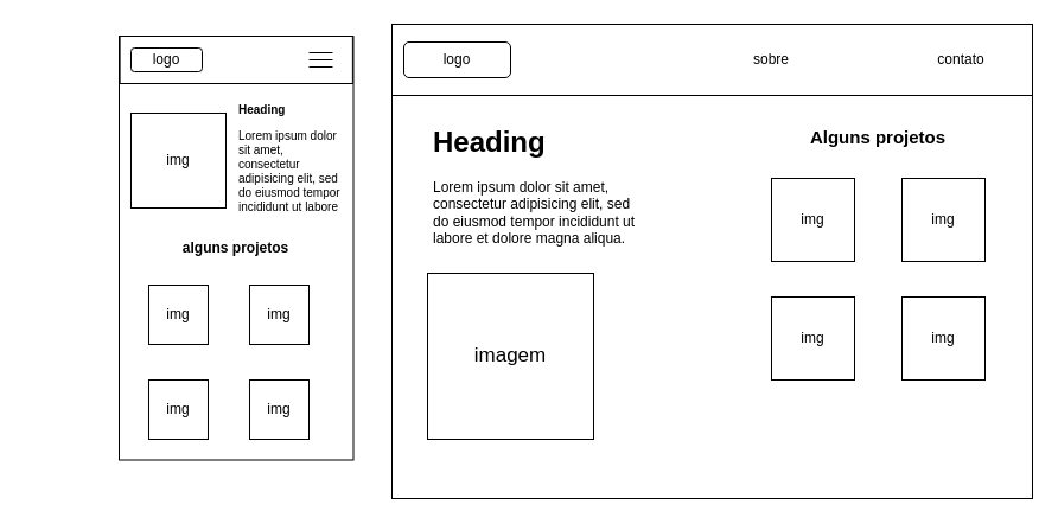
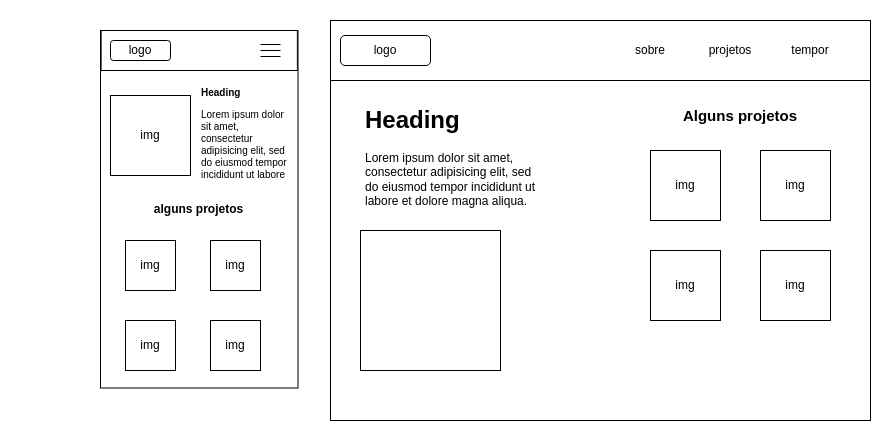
  <mxCell id="0" />
  <mxCell id="1" parent="0" />
  <mxCell id="2" value="" style="rounded=0;whiteSpace=wrap;html=1;" parent="1" vertex="1"><mxGeometry x="330" y="20" width="540" height="400" as="geometry" /></mxCell>
  <mxCell id="3" value="" style="rounded=0;whiteSpace=wrap;html=1;" parent="1" vertex="1"><mxGeometry x="330" y="20" width="540" height="60" as="geometry" /></mxCell>
  <mxCell id="4" value="" style="rounded=1;whiteSpace=wrap;html=1;" parent="1" vertex="1"><mxGeometry x="340" y="35" width="90" height="30" as="geometry" /></mxCell>
  <mxCell id="5" value="logo" style="text;html=1;strokeColor=none;fillColor=none;align=center;verticalAlign=middle;whiteSpace=wrap;rounded=0;" parent="1" vertex="1"><mxGeometry x="355" y="35" width="60" height="30" as="geometry" /></mxCell>
  <mxCell id="6" value="sobre" style="text;html=1;strokeColor=none;fillColor=none;align=center;verticalAlign=middle;whiteSpace=wrap;rounded=0;" parent="1" vertex="1"><mxGeometry x="620" y="35" width="60" height="30" as="geometry" /></mxCell>
- <mxCell id="8" value="contato" style="text;html=1;strokeColor=none;fillColor=none;align=center;verticalAlign=middle;whiteSpace=wrap;rounded=0;" parent="1" vertex="1"><mxGeometry x="780" y="35" width="60" height="30" as="geometry" /></mxCell>
+ <mxCell id="7" value="projetos" style="text;html=1;strokeColor=none;fillColor=none;align=center;verticalAlign=middle;whiteSpace=wrap;rounded=0;" parent="1" vertex="1"><mxGeometry x="700" y="35" width="60" height="30" as="geometry" /></mxCell>
+ <mxCell id="8" value="tempor" style="text;html=1;strokeColor=none;fillColor=none;align=center;verticalAlign=middle;whiteSpace=wrap;rounded=0;" parent="1" vertex="1"><mxGeometry x="780" y="35" width="60" height="30" as="geometry" /></mxCell>
  <mxCell id="9" value="&lt;h1&gt;Heading&lt;/h1&gt;&lt;p&gt;Lorem ipsum dolor sit amet, consectetur adipisicing elit, sed do eiusmod tempor incididunt ut labore et dolore magna aliqua.&lt;/p&gt;" style="text;html=1;strokeColor=none;fillColor=none;spacing=5;spacingTop=-20;whiteSpace=wrap;overflow=hidden;rounded=0;" parent="1" vertex="1"><mxGeometry x="360" y="100" width="190" height="130" as="geometry" /></mxCell>
  <mxCell id="10" style="edgeStyle=orthogonalEdgeStyle;rounded=0;orthogonalLoop=1;jettySize=auto;html=1;exitX=0.5;exitY=1;exitDx=0;exitDy=0;" parent="1" source="9" target="9" edge="1"><mxGeometry relative="1" as="geometry" /></mxCell>
  <mxCell id="11" value="" style="whiteSpace=wrap;html=1;aspect=fixed;" parent="1" vertex="1"><mxGeometry x="360" y="230" width="140" height="140" as="geometry" /></mxCell>
  <mxCell id="12" value="&lt;font style=&quot;font-size: 15px;&quot;&gt;&lt;b&gt;Alguns projetos&lt;/b&gt;&lt;/font&gt;" style="text;html=1;strokeColor=none;fillColor=none;align=center;verticalAlign=middle;whiteSpace=wrap;rounded=0;" parent="1" vertex="1"><mxGeometry x="680" y="100" width="120" height="30" as="geometry" /></mxCell>
- <mxCell id="13" value="&lt;font style=&quot;font-size: 17px;&quot;&gt;imagem&lt;/font&gt;" style="text;html=1;strokeColor=none;fillColor=none;align=center;verticalAlign=middle;whiteSpace=wrap;rounded=0;" parent="1" vertex="1"><mxGeometry x="400" y="285" width="60" height="30" as="geometry" /></mxCell>
  <mxCell id="14" value="" style="whiteSpace=wrap;html=1;aspect=fixed;" parent="1" vertex="1"><mxGeometry x="650" y="250" width="70" height="70" as="geometry" /></mxCell>
  <mxCell id="15" value="" style="whiteSpace=wrap;html=1;aspect=fixed;" parent="1" vertex="1"><mxGeometry x="760" y="250" width="70" height="70" as="geometry" /></mxCell>
  <mxCell id="16" value="" style="whiteSpace=wrap;html=1;aspect=fixed;" parent="1" vertex="1"><mxGeometry x="760" y="150" width="70" height="70" as="geometry" /></mxCell>
  <mxCell id="17" value="" style="whiteSpace=wrap;html=1;aspect=fixed;" parent="1" vertex="1"><mxGeometry x="650" y="150" width="70" height="70" as="geometry" /></mxCell>
  <mxCell id="18" value="img" style="text;html=1;strokeColor=none;fillColor=none;align=center;verticalAlign=middle;whiteSpace=wrap;rounded=0;" parent="1" vertex="1"><mxGeometry x="655" y="170" width="60" height="30" as="geometry" /></mxCell>
  <mxCell id="19" value="img" style="text;html=1;strokeColor=none;fillColor=none;align=center;verticalAlign=middle;whiteSpace=wrap;rounded=0;" parent="1" vertex="1"><mxGeometry x="765" y="170" width="60" height="30" as="geometry" /></mxCell>
  <mxCell id="20" value="img" style="text;html=1;strokeColor=none;fillColor=none;align=center;verticalAlign=middle;whiteSpace=wrap;rounded=0;" parent="1" vertex="1"><mxGeometry x="765" y="270" width="60" height="30" as="geometry" /></mxCell>
  <mxCell id="21" value="img" style="text;html=1;strokeColor=none;fillColor=none;align=center;verticalAlign=middle;whiteSpace=wrap;rounded=0;" parent="1" vertex="1"><mxGeometry x="655" y="270" width="60" height="30" as="geometry" /></mxCell>
  <mxCell id="22" value="" style="rounded=0;whiteSpace=wrap;html=1;rotation=90;" parent="1" vertex="1"><mxGeometry x="20" y="110" width="357.5" height="197.5" as="geometry" /></mxCell>
  <mxCell id="23" value="" style="rounded=0;whiteSpace=wrap;html=1;" parent="1" vertex="1"><mxGeometry x="100.62" y="30" width="196.25" height="40" as="geometry" /></mxCell>
  <mxCell id="24" value="" style="line;strokeWidth=1;fillColor=none;align=left;verticalAlign=middle;spacingTop=-1;spacingLeft=3;spacingRight=3;rotatable=0;labelPosition=right;points=[];portConstraint=eastwest;strokeColor=inherit;" parent="1" vertex="1"><mxGeometry x="259.99" y="40" width="20" height="8" as="geometry" /></mxCell>
  <mxCell id="25" value="" style="line;strokeWidth=1;fillColor=none;align=left;verticalAlign=middle;spacingTop=-1;spacingLeft=3;spacingRight=3;rotatable=0;labelPosition=right;points=[];portConstraint=eastwest;strokeColor=inherit;" parent="1" vertex="1"><mxGeometry x="259.99" y="46" width="20" height="8" as="geometry" /></mxCell>
  <mxCell id="26" value="" style="line;strokeWidth=1;fillColor=none;align=left;verticalAlign=middle;spacingTop=-1;spacingLeft=3;spacingRight=3;rotatable=0;labelPosition=right;points=[];portConstraint=eastwest;strokeColor=inherit;" parent="1" vertex="1"><mxGeometry x="259.99" y="52" width="20" height="8" as="geometry" /></mxCell>
  <mxCell id="27" value="&lt;h1 style=&quot;font-size: 10px;&quot;&gt;&lt;font style=&quot;font-size: 10px;&quot;&gt;Heading&lt;/font&gt;&lt;/h1&gt;&lt;p style=&quot;font-size: 10px;&quot;&gt;&lt;font style=&quot;font-size: 10px;&quot;&gt;Lorem ipsum dolor sit amet, consectetur adipisicing elit, sed do eiusmod tempor incididunt ut labore et dolore magna aliqua.&lt;/font&gt;&lt;/p&gt;" style="text;html=1;strokeColor=none;fillColor=none;spacing=5;spacingTop=-20;whiteSpace=wrap;overflow=hidden;rounded=0;" parent="1" vertex="1"><mxGeometry x="195.62" y="90" width="99.37" height="90" as="geometry" /></mxCell>
  <mxCell id="28" value="" style="whiteSpace=wrap;html=1;aspect=fixed;" parent="1" vertex="1"><mxGeometry x="109.99" y="95" width="80" height="80" as="geometry" /></mxCell>
  <mxCell id="29" value="img" style="text;html=1;strokeColor=none;fillColor=none;align=center;verticalAlign=middle;whiteSpace=wrap;rounded=0;" parent="1" vertex="1"><mxGeometry x="119.99" y="120" width="60" height="30" as="geometry" /></mxCell>
  <mxCell id="30" value="&lt;b&gt;alguns projetos&lt;/b&gt;" style="text;html=1;strokeColor=none;fillColor=none;align=center;verticalAlign=middle;whiteSpace=wrap;rounded=0;" parent="1" vertex="1"><mxGeometry x="148.25" y="193.75" width="101" height="30" as="geometry" /></mxCell>
  <mxCell id="31" value="" style="whiteSpace=wrap;html=1;aspect=fixed;" parent="1" vertex="1"><mxGeometry x="124.99" y="240" width="50" height="50" as="geometry" /></mxCell>
  <mxCell id="32" value="" style="whiteSpace=wrap;html=1;aspect=fixed;" parent="1" vertex="1"><mxGeometry x="209.99" y="320" width="50" height="50" as="geometry" /></mxCell>
  <mxCell id="33" value="" style="whiteSpace=wrap;html=1;aspect=fixed;" parent="1" vertex="1"><mxGeometry x="124.99" y="320" width="50" height="50" as="geometry" /></mxCell>
  <mxCell id="34" value="" style="whiteSpace=wrap;html=1;aspect=fixed;" parent="1" vertex="1"><mxGeometry x="209.99" y="240" width="50" height="50" as="geometry" /></mxCell>
  <mxCell id="35" value="img" style="text;html=1;strokeColor=none;fillColor=none;align=center;verticalAlign=middle;whiteSpace=wrap;rounded=0;" vertex="1" parent="1"><mxGeometry x="119.99" y="330" width="60" height="30" as="geometry" /></mxCell>
  <mxCell id="36" value="img" style="text;html=1;strokeColor=none;fillColor=none;align=center;verticalAlign=middle;whiteSpace=wrap;rounded=0;" vertex="1" parent="1"><mxGeometry x="204.99" y="250" width="60" height="30" as="geometry" /></mxCell>
  <mxCell id="37" value="img" style="text;html=1;strokeColor=none;fillColor=none;align=center;verticalAlign=middle;whiteSpace=wrap;rounded=0;" vertex="1" parent="1"><mxGeometry x="119.99" y="250" width="60" height="30" as="geometry" /></mxCell>
  <mxCell id="38" value="img" style="text;html=1;strokeColor=none;fillColor=none;align=center;verticalAlign=middle;whiteSpace=wrap;rounded=0;" vertex="1" parent="1"><mxGeometry x="204.99" y="330" width="60" height="30" as="geometry" /></mxCell>
  <mxCell id="39" value="" style="rounded=1;whiteSpace=wrap;html=1;" vertex="1" parent="1"><mxGeometry x="109.99" y="40" width="60" height="20" as="geometry" /></mxCell>
  <mxCell id="40" value="logo" style="text;html=1;strokeColor=none;fillColor=none;align=center;verticalAlign=middle;whiteSpace=wrap;rounded=0;" vertex="1" parent="1"><mxGeometry x="110" y="35" width="60" height="30" as="geometry" /></mxCell>
